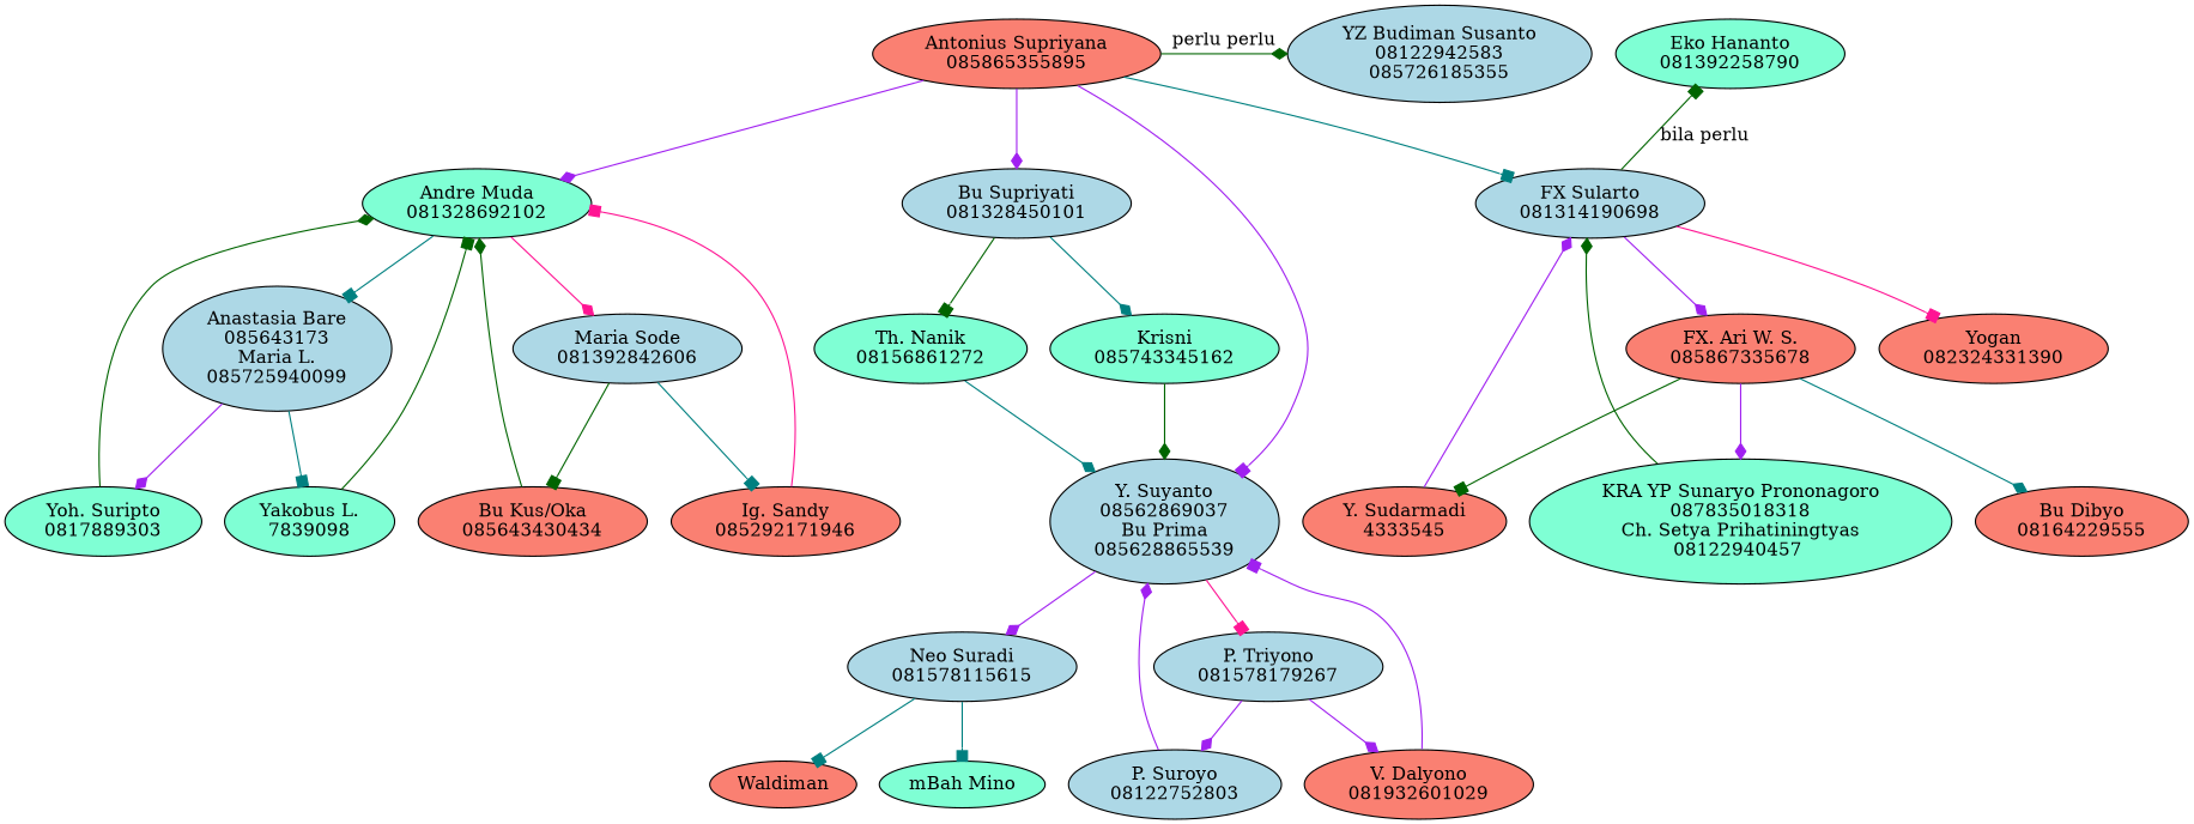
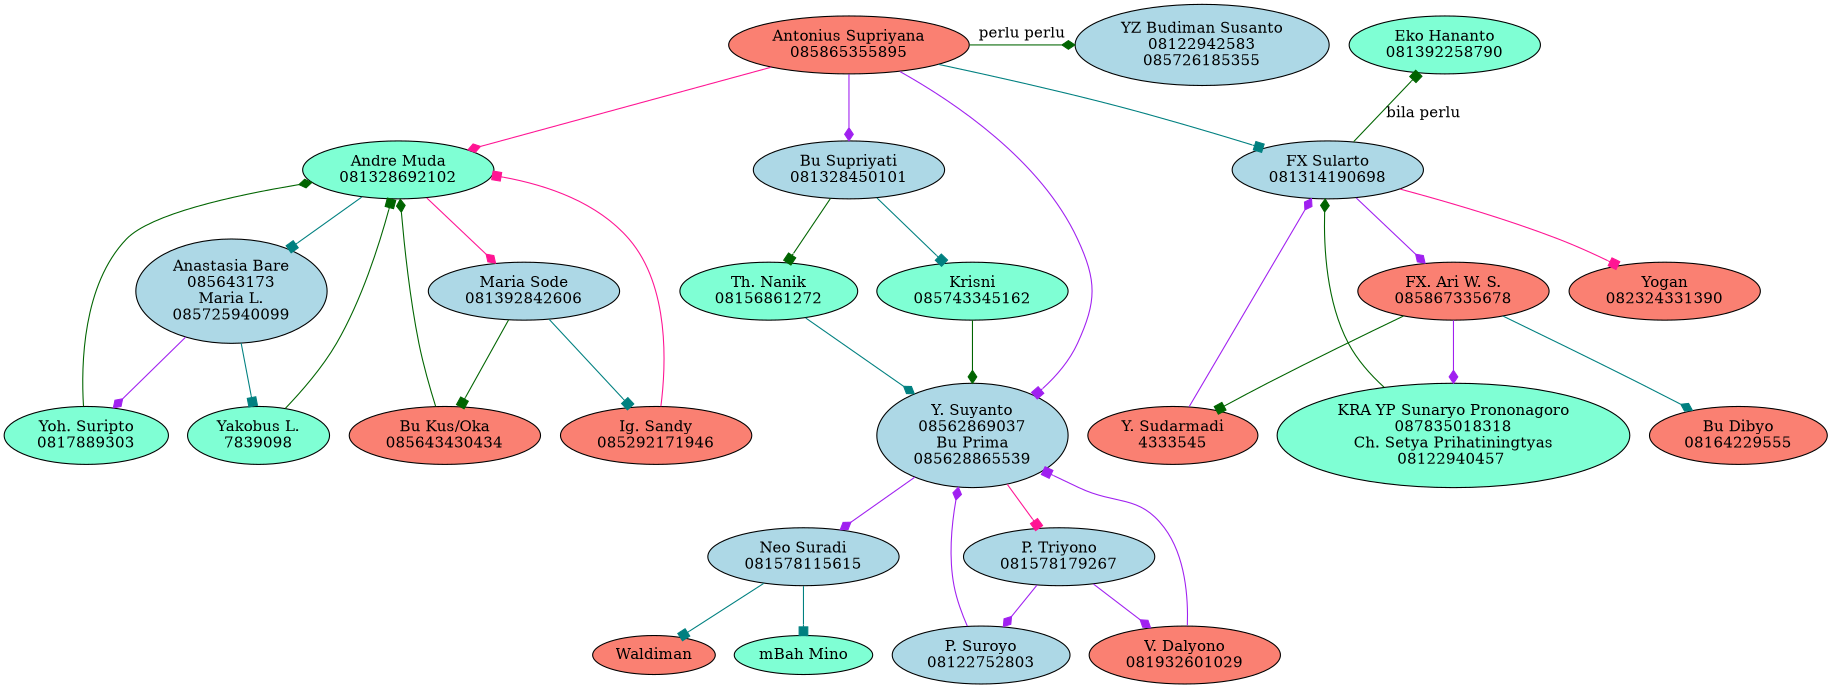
  digraph {
    mindist=0.1
    rankdir=TB
    node [fillcolor=lightblue shape=oval style=filled]
    edge [arrowhead=diamond color=purple]
    n1 [label="YZ Budiman Susanto\n08122942583\n085726185355"]
    n2 [fillcolor=salmon label="Antonius Supriyana\n085865355895" root=true]
    n3 [fillcolor=aquamarine label="Eko Hananto\n081392258790"]
    n4 [label="FX Sularto\n081314190698"]
    n5 [fillcolor=aquamarine label="Andre Muda\n081328692102"]
    n6 [label="Y. Suyanto\n08562869037\nBu Prima\n085628865539"]
    n7 [label="Bu Supriyati\n081328450101"]
    n8 [fillcolor=salmon label="FX. Ari W. S.\n085867335678"]
    n9 [fillcolor=salmon label="Yogan\n082324331390"]
    n10 [label="Maria Sode\n081392842606"]
    n11 [label="Anastasia Bare\n085643173\nMaria L.\n085725940099"]
    n12 [label="Neo Suradi\n081578115615"]
    n13 [label="P. Triyono\n081578179267"]
    n14 [fillcolor=aquamarine label="KRA YP Sunaryo Prononagoro\n087835018318\nCh. Setya Prihatiningtyas\n08122940457 "]
    n15 [fillcolor=salmon label="Bu Dibyo\n08164229555"]
    n16 [fillcolor=salmon label="Y. Sudarmadi\n4333545"]
    n17 [fillcolor=salmon label="Ig. Sandy\n085292171946"]
    n18 [fillcolor=salmon label="Bu Kus/Oka\n085643430434"]
    n19 [fillcolor=aquamarine label="Yakobus L.\n7839098"]
    n20 [fillcolor=aquamarine label="Yoh. Suripto\n0817889303"]
    n21 [fillcolor=salmon label=Waldiman]
    n22 [fillcolor=aquamarine label="mBah Mino"]
    n23 [fillcolor=aquamarine label="Th. Nanik\n08156861272"]
    n24 [fillcolor=aquamarine label="Krisni\n085743345162"]
    n25 [label="P. Suroyo\n08122752803"]
    n26 [fillcolor=salmon label="V. Dalyono\n081932601029"]
    subgraph sub_1 {
      rank=same
      n1
      n2
      n3
    }
    n2 -> n1 [color=darkgreen label="perlu perlu"]
    n2 -> n4 [arrowhead=box color=teal]
-   n2 -> n5
+   n2 -> n5 [color=deeppink]
    n2 -> n6 [arrowhead=box]
    n2 -> n7
    n4 -> n3 [arrowhead=box color=darkgreen label="bila perlu"]
    n4 -> n8
    n4 -> n9 [arrowhead=box color=deeppink]
    n5 -> n10 [color=deeppink]
    n5 -> n11 [arrowhead=box color=teal]
    n6 -> n12
    n6 -> n13 [arrowhead=box color=deeppink]
    n7 -> n23 [arrowhead=box color=darkgreen]
-   n7 -> n24 [color=teal]
+   n7 -> n24 [arrowhead=box color=teal]
    n8 -> n14
    n8 -> n15 [color=teal]
    n8 -> n16 [arrowhead=box color=darkgreen]
    n10 -> n17 [arrowhead=box color=teal]
    n10 -> n18 [arrowhead=box color=darkgreen]
    n11 -> n19 [arrowhead=box color=teal]
    n11 -> n20
    n12 -> n21 [arrowhead=box color=teal]
    n12 -> n22 [arrowhead=box color=teal]
    n13 -> n25
    n13 -> n26
    n14 -> n4 [color=darkgreen]
    n16 -> n4
    n17 -> n5 [arrowhead=box color=deeppink]
    n18 -> n5 [color=darkgreen]
    n19 -> n5 [arrowhead=box color=darkgreen]
    n20 -> n5 [color=darkgreen]
    n23 -> n6 [color=teal]
    n24 -> n6 [color=darkgreen]
    n25 -> n6
    n26 -> n6 [arrowhead=box]
  }
